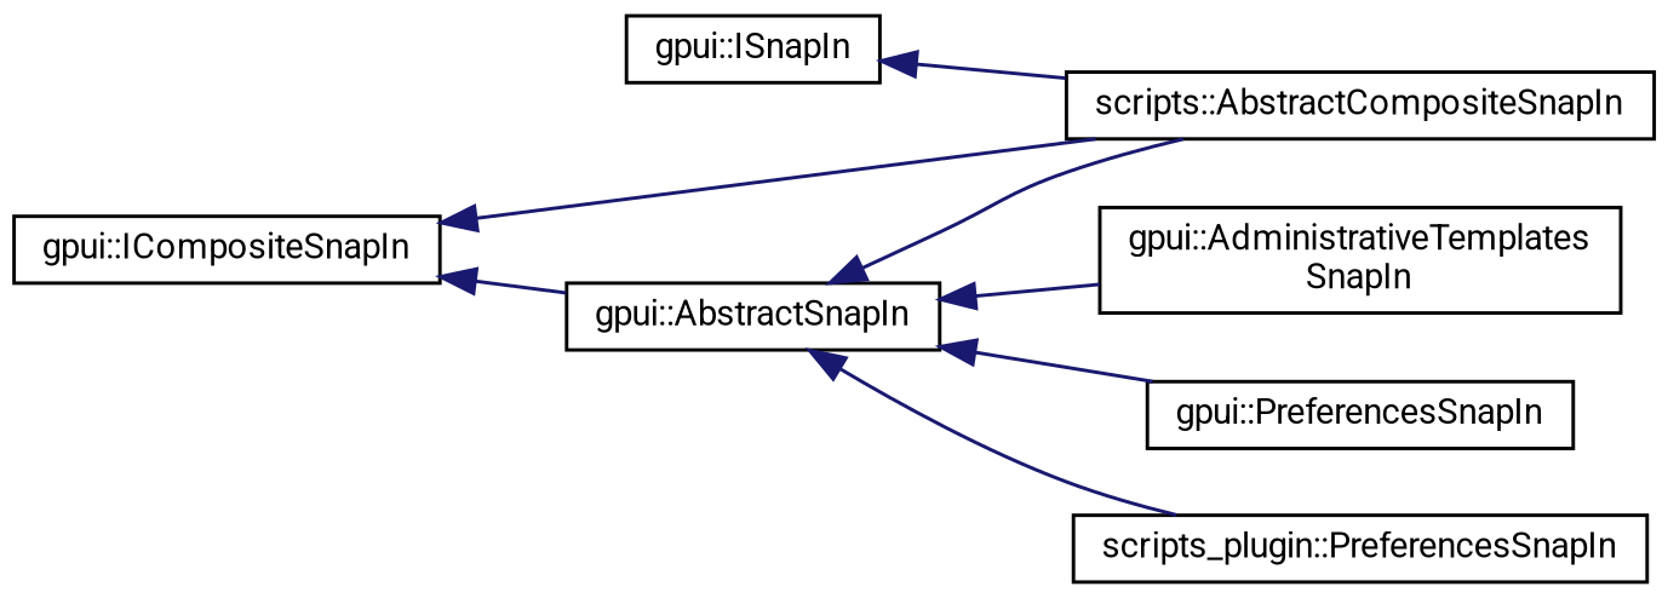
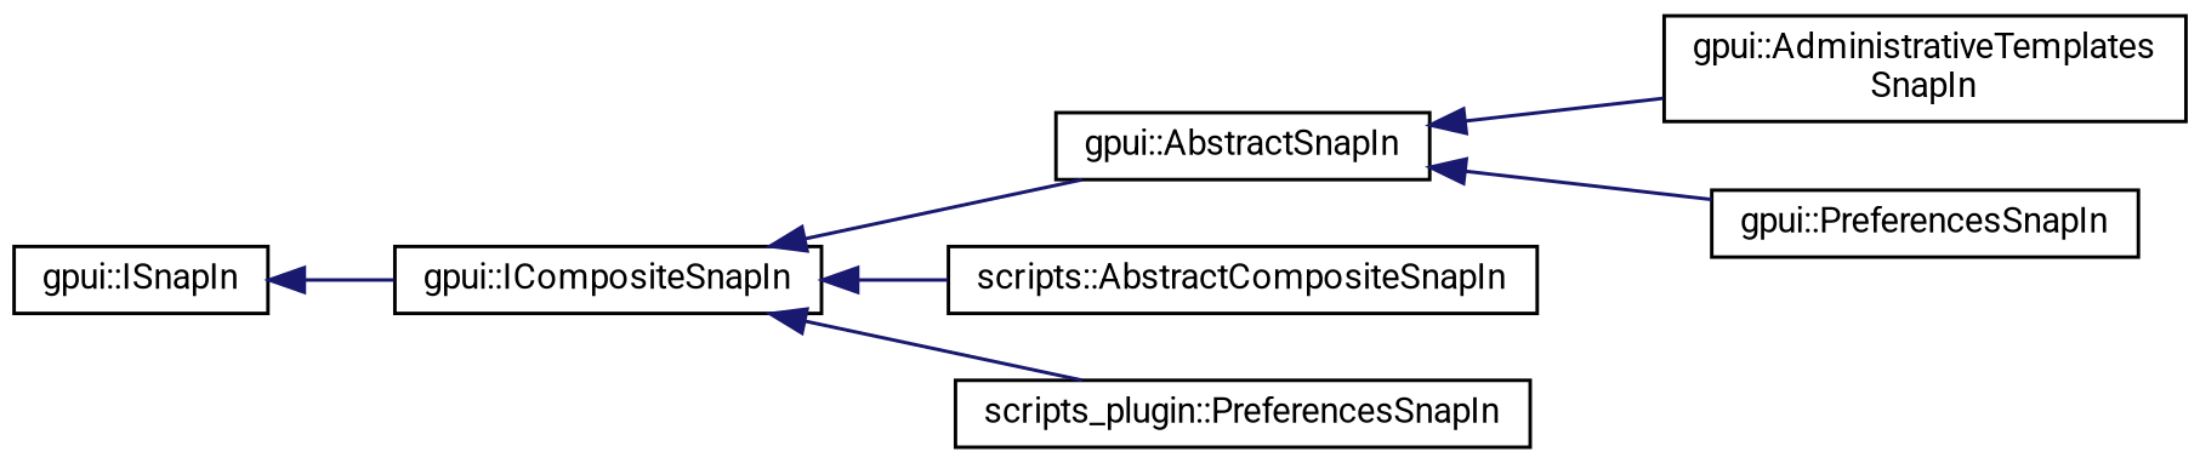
  digraph {
    fontname=Roboto
    rankdir=LR
    node [color=black fillcolor=white fontname=Roboto fontsize=10 shape=record style=filled]
    edge [color=midnightblue dir=back fontname=Roboto fontsize=10 labelfontname=Helvetica labelfontsize=10 style=solid]
    n1 [height=0.2 label="gpui::ISnapIn" width=0.4]
    n2 [height=0.2 label="gpui::ICompositeSnapIn" width=0.4]
    n3 [height=0.2 label="gpui::AbstractSnapIn" width=0.4]
    n4 [height=0.2 label="scripts::AbstractCompositeSnapIn" width=0.4]
    n5 [height=0.2 label="gpui::AdministrativeTemplates\lSnapIn" width=0.4]
    n6 [height=0.2 label="gpui::PreferencesSnapIn" width=0.4]
    n7 [height=0.2 label="scripts_plugin::PreferencesSnapIn" width=0.4]
-   n1 -> n4
+   n1 -> n2
    n2 -> n3
    n2 -> n4
-   n3 -> n4
    n3 -> n5
    n3 -> n6
-   n3 -> n7
+   n2 -> n7
  }
